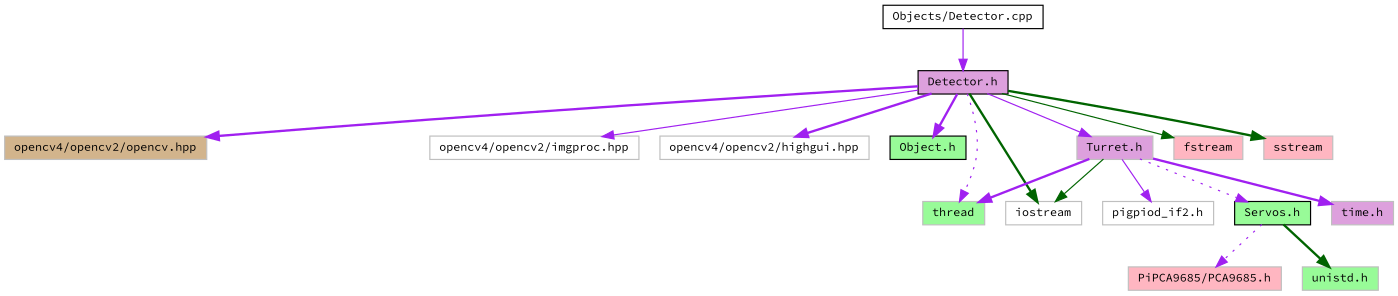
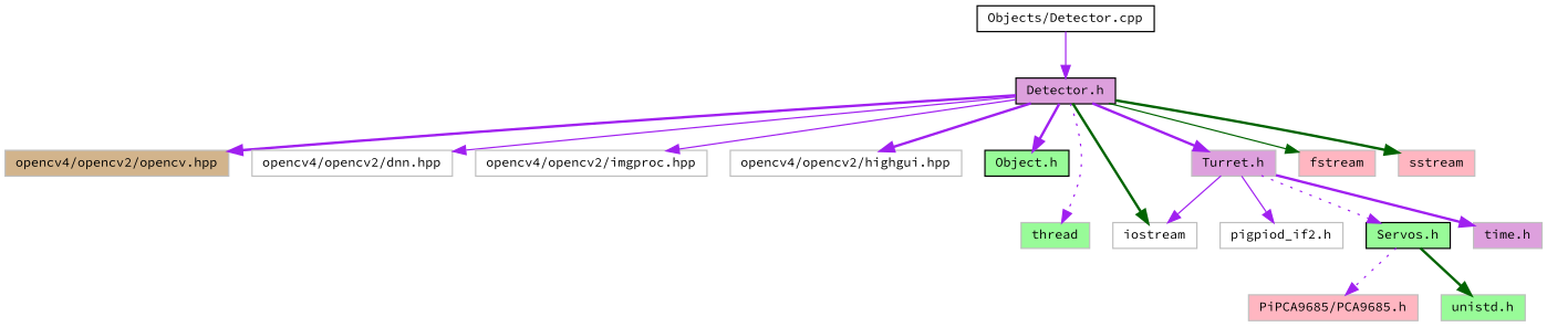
  digraph {
    fontname="Source Code Pro"
    node [color=grey75 fillcolor=white fontname="Source Code Pro" fontsize=10 shape=record style=filled]
    edge [color=purple fontname="Source Code Pro" fontsize=10 labelfontname=Helvetica labelfontsize=10 style=bold]
    n1 [color=black fontcolor=black height=0.2 label="Objects/Detector.cpp" width=0.4]
    n2 [color=black fillcolor=plum height=0.2 label="Detector.h" width=0.4]
    n3 [fillcolor=tan height=0.2 label="opencv4/opencv2/opencv.hpp" width=0.4]
+   n4 [height=0.2 label="opencv4/opencv2/dnn.hpp" width=0.4]
    n5 [height=0.2 label="opencv4/opencv2/imgproc.hpp" width=0.4]
    n6 [height=0.2 label="opencv4/opencv2/highgui.hpp" width=0.4]
    n7 [color=black fillcolor=palegreen height=0.2 label="Object.h" width=0.4]
    n8 [fillcolor=plum height=0.2 label="Turret.h" width=0.4]
    n9 [fillcolor=palegreen height=0.2 label=thread width=0.4]
    n10 [height=0.2 label=iostream width=0.4]
    n11 [fillcolor=lightpink height=0.2 label=fstream width=0.4]
    n12 [fillcolor=lightpink height=0.2 label=sstream width=0.4]
    n13 [height=0.2 label="pigpiod_if2.h" width=0.4]
    n14 [color=black fillcolor=palegreen height=0.2 label="Servos.h" width=0.4]
    n15 [fillcolor=plum height=0.2 label="time.h" width=0.4]
    n16 [fillcolor=lightpink height=0.2 label="PiPCA9685/PCA9685.h" width=0.4]
    n17 [fillcolor=palegreen height=0.2 label="unistd.h" width=0.4]
    n1 -> n2 [style=solid]
    n2 -> n3
+   n2 -> n4 [style=solid]
    n2 -> n5 [style=solid]
    n2 -> n6
    n2 -> n7
-   n2 -> n8 [style=solid]
+   n2 -> n8
    n2 -> n9 [style=dotted]
    n2 -> n10 [color=darkgreen]
    n2 -> n11 [color=darkgreen style=solid]
    n2 -> n12 [color=darkgreen]
-   n8 -> n9
-   n8 -> n10 [color=darkgreen style=solid]
+   n8 -> n10 [style=solid]
    n8 -> n13 [style=solid]
    n8 -> n14 [style=dotted]
    n8 -> n15
    n14 -> n16 [style=dotted]
    n14 -> n17 [color=darkgreen]
  }
